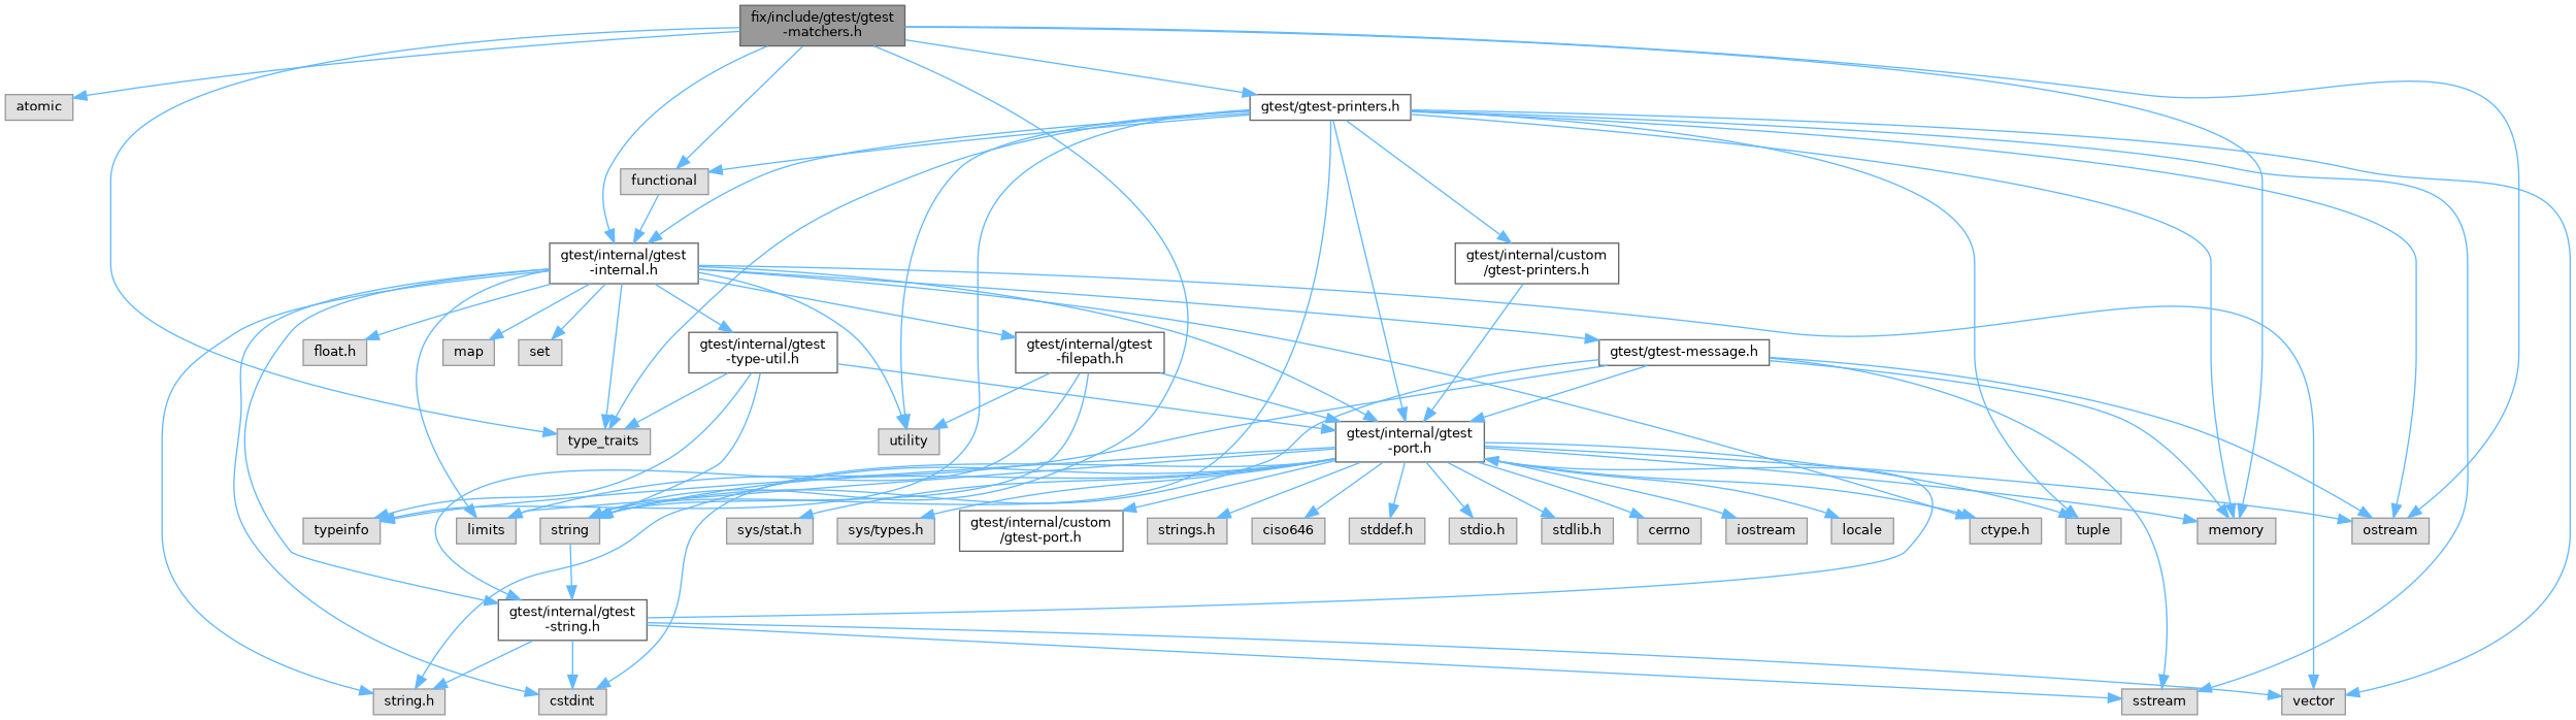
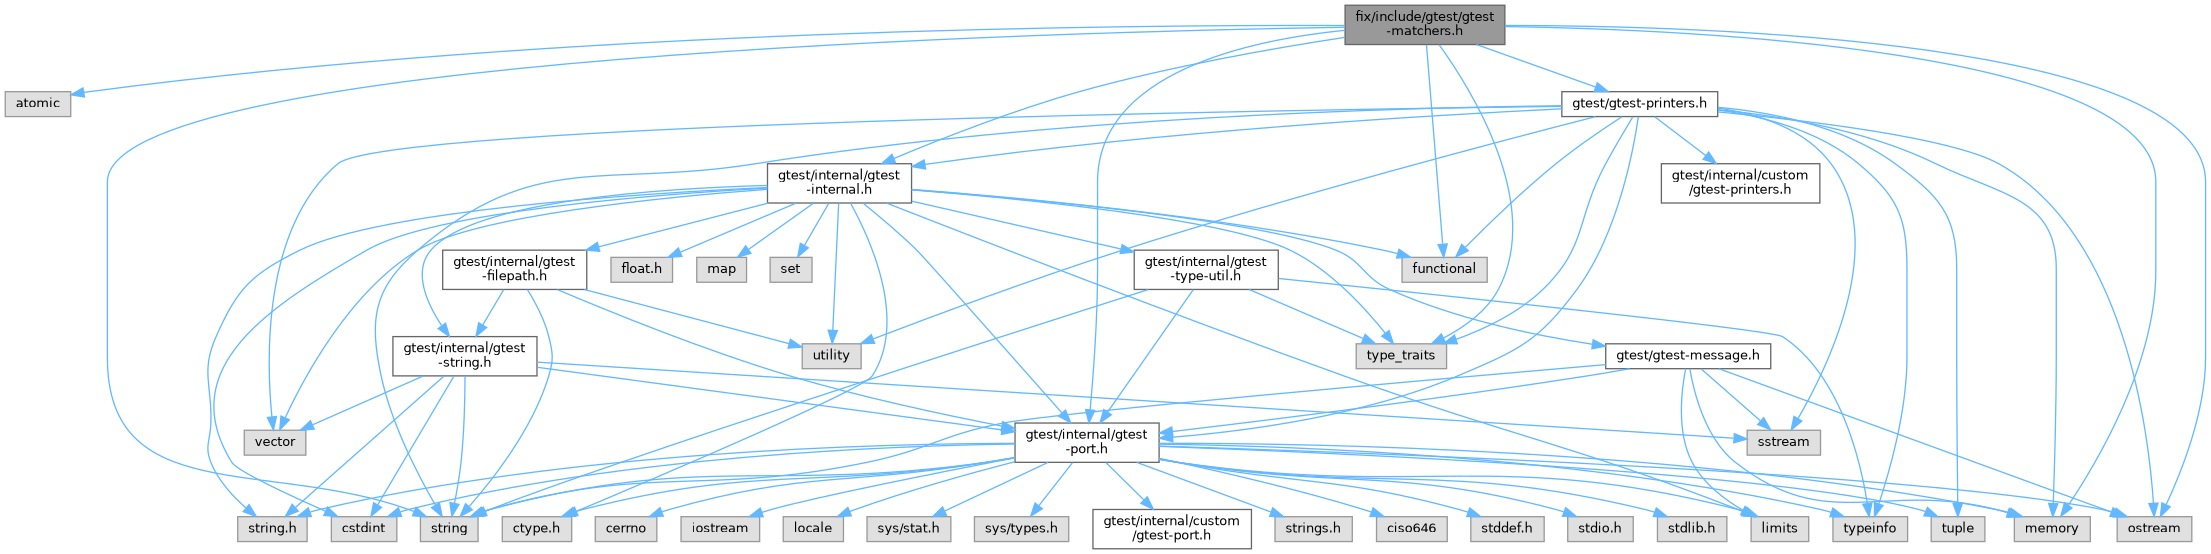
  digraph {
    node [color=grey60 fillcolor="#E0E0E0" fontname=Helvetica fontsize=10 shape=box style=filled]
    edge [color=steelblue1 fontname=Helvetica fontsize=10 labelfontname=Helvetica labelfontsize=10 style=solid]
    n1 [color=gray40 fillcolor=grey60 fontcolor=black height=0.2 label="fix/include/gtest/gtest\l-matchers.h" width=0.4]
    n2 [height=0.2 label=atomic width=0.4]
    n3 [height=0.2 label=functional width=0.4]
    n4 [height=0.2 label=memory width=0.4]
    n5 [height=0.2 label=ostream width=0.4]
    n6 [height=0.2 label=string width=0.4]
    n7 [height=0.2 label=type_traits width=0.4]
    n8 [color=grey40 fillcolor=white height=0.2 label="gtest/gtest-printers.h" width=0.4]
    n9 [color=grey40 fillcolor=white height=0.2 label="gtest/internal/gtest\l-internal.h" width=0.4]
    n10 [color=grey40 fillcolor=white height=0.2 label="gtest/internal/gtest\l-port.h" width=0.4]
    n11 [height=0.2 label=sstream width=0.4]
    n12 [height=0.2 label=tuple width=0.4]
    n13 [height=0.2 label=typeinfo width=0.4]
    n14 [height=0.2 label=utility width=0.4]
    n15 [height=0.2 label=vector width=0.4]
    n16 [color=grey40 fillcolor=white height=0.2 label="gtest/internal/custom\l/gtest-printers.h" width=0.4]
    n17 [height=0.2 label="ctype.h" width=0.4]
    n18 [height=0.2 label="string.h" width=0.4]
    n19 [height=0.2 label=cstdint width=0.4]
    n20 [height=0.2 label=limits width=0.4]
    n21 [height=0.2 label="float.h" width=0.4]
    n22 [height=0.2 label=map width=0.4]
    n23 [height=0.2 label=set width=0.4]
    n24 [color=grey40 fillcolor=white height=0.2 label="gtest/gtest-message.h" width=0.4]
    n25 [color=grey40 fillcolor=white height=0.2 label="gtest/internal/gtest\l-filepath.h" width=0.4]
    n26 [color=grey40 fillcolor=white height=0.2 label="gtest/internal/gtest\l-string.h" width=0.4]
    n27 [color=grey40 fillcolor=white height=0.2 label="gtest/internal/gtest\l-type-util.h" width=0.4]
    n28 [height=0.2 label=ciso646 width=0.4]
    n29 [height=0.2 label="stddef.h" width=0.4]
    n30 [height=0.2 label="stdio.h" width=0.4]
    n31 [height=0.2 label="stdlib.h" width=0.4]
    n32 [height=0.2 label=cerrno width=0.4]
    n33 [height=0.2 label=iostream width=0.4]
    n34 [height=0.2 label=locale width=0.4]
    n35 [height=0.2 label="sys/stat.h" width=0.4]
    n36 [height=0.2 label="sys/types.h" width=0.4]
    n37 [color=grey40 fillcolor=white height=0.2 label="gtest/internal/custom\l/gtest-port.h" width=0.4]
    n38 [height=0.2 label="strings.h" width=0.4]
    n1 -> n2
    n1 -> n3
    n1 -> n4
    n1 -> n5
    n1 -> n6
    n1 -> n7
    n1 -> n8
    n1 -> n9
-   n16 -> n10
+   n1 -> n10
    n8 -> n3
    n8 -> n4
    n8 -> n5
    n8 -> n6
    n8 -> n7
    n8 -> n9
    n8 -> n10
    n8 -> n11
    n8 -> n12
    n8 -> n13
    n8 -> n14
    n8 -> n15
    n8 -> n16
-   n3 -> n9
+   n9 -> n3
    n9 -> n7
    n9 -> n10
    n9 -> n14
    n9 -> n15
    n9 -> n17
    n9 -> n18
    n9 -> n19
    n9 -> n20
    n9 -> n21
    n9 -> n22
    n9 -> n23
    n9 -> n24
    n9 -> n25
    n9 -> n26
    n9 -> n27
    n10 -> n4
    n10 -> n5
    n10 -> n6
    n10 -> n12
    n10 -> n13
    n10 -> n17
    n10 -> n18
    n10 -> n19
    n10 -> n20
    n10 -> n28
    n10 -> n29
    n10 -> n30
    n10 -> n31
    n10 -> n32
    n10 -> n33
    n10 -> n34
    n10 -> n35
    n10 -> n36
    n10 -> n37
    n10 -> n38
    n24 -> n4
    n24 -> n5
    n24 -> n6
    n24 -> n10
    n24 -> n11
    n24 -> n20
    n25 -> n6
    n25 -> n10
    n25 -> n14
    n25 -> n26
-   n6 -> n26
+   n26 -> n6
    n26 -> n10
    n26 -> n11
    n26 -> n15
    n26 -> n18
    n26 -> n19
    n27 -> n6
    n27 -> n7
    n27 -> n10
    n27 -> n13
  }
